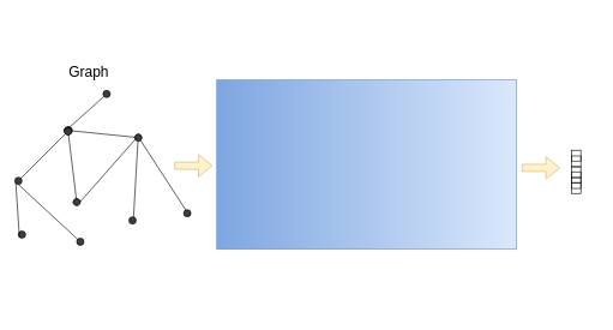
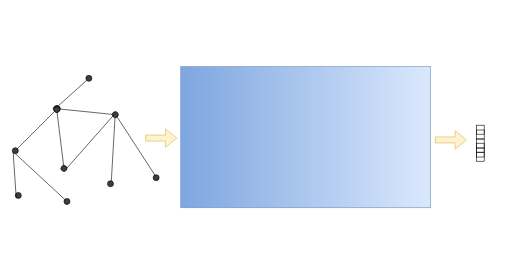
  <mxCell id="0" />
  <mxCell id="1" parent="0" />
  <mxCell id="2" value="" style="rounded=0;whiteSpace=wrap;html=1;rotation=90;gradientColor=#7ea6e0;fillColor=#dae8fc;strokeColor=#6c8ebf;" parent="1" vertex="1"><mxGeometry x="391" y="20" width="235" height="416" as="geometry" /></mxCell>
  <mxCell id="3" value="" style="group;rotation=51;" parent="1" vertex="1" connectable="0"><mxGeometry x="102.5" y="145.5" width="106.5" height="194.5" as="geometry" /></mxCell>
  <mxCell id="4" value="" style="endArrow=none;html=1;" parent="3" edge="1"><mxGeometry width="50" height="50" relative="1" as="geometry"><mxPoint x="-9" y="35" as="sourcePoint" /><mxPoint x="89" y="45" as="targetPoint" /></mxGeometry></mxCell>
  <mxCell id="5" value="" style="ellipse;whiteSpace=wrap;html=1;aspect=fixed;fillColor=#3D3D3D;rotation=51;" parent="3" vertex="1"><mxGeometry x="-14" y="30" width="10" height="10" as="geometry" /></mxCell>
  <mxCell id="6" value="" style="ellipse;whiteSpace=wrap;html=1;aspect=fixed;fillColor=#3D3D3D;rotation=51;" parent="3" vertex="1"><mxGeometry x="84" y="40" width="10" height="10" as="geometry" /></mxCell>
  <mxCell id="7" value="" style="group" parent="3" vertex="1" connectable="0"><mxGeometry x="-82.5" y="30" width="189" height="164.5" as="geometry" /></mxCell>
  <mxCell id="8" value="" style="endArrow=none;html=1;" parent="7" edge="1"><mxGeometry width="50" height="50" relative="1" as="geometry"><mxPoint x="5" y="75" as="sourcePoint" /><mxPoint x="75" y="5" as="targetPoint" /></mxGeometry></mxCell>
  <mxCell id="9" value="" style="ellipse;whiteSpace=wrap;html=1;aspect=fixed;fillColor=#3D3D3D;" parent="7" vertex="1"><mxGeometry y="70" width="10" height="10" as="geometry" /></mxCell>
  <mxCell id="10" value="" style="ellipse;whiteSpace=wrap;html=1;aspect=fixed;fillColor=#3D3D3D;" parent="7" vertex="1"><mxGeometry x="70" width="10" height="10" as="geometry" /></mxCell>
  <mxCell id="11" value="" style="group;rotation=166;" parent="7" vertex="1" connectable="0"><mxGeometry x="40" y="15.5" width="149" height="119.5" as="geometry" /></mxCell>
  <mxCell id="12" value="" style="endArrow=none;html=1;" parent="11" edge="1"><mxGeometry width="50" height="50" relative="1" as="geometry"><mxPoint x="34" y="-9" as="sourcePoint" /><mxPoint x="46" y="89" as="targetPoint" /></mxGeometry></mxCell>
  <mxCell id="13" value="" style="ellipse;whiteSpace=wrap;html=1;aspect=fixed;fillColor=#3D3D3D;rotation=128;" parent="11" vertex="1"><mxGeometry x="29" y="-14" width="10" height="10" as="geometry" /></mxCell>
  <mxCell id="14" value="" style="ellipse;whiteSpace=wrap;html=1;aspect=fixed;fillColor=#3D3D3D;rotation=128;" parent="11" vertex="1"><mxGeometry x="41" y="84" width="10" height="10" as="geometry" /></mxCell>
  <mxCell id="15" value="" style="endArrow=none;html=1;entryX=1;entryY=1;entryDx=0;entryDy=0;exitX=1;exitY=1;exitDx=0;exitDy=0;" parent="11" source="6" edge="1"><mxGeometry width="50" height="50" relative="1" as="geometry"><mxPoint x="132" y="24.5" as="sourcePoint" /><mxPoint x="124.849" y="111.012" as="targetPoint" /></mxGeometry></mxCell>
  <mxCell id="16" value="" style="endArrow=none;html=1;exitX=0;exitY=0;exitDx=0;exitDy=0;" parent="11" source="14" edge="1"><mxGeometry width="50" height="50" relative="1" as="geometry"><mxPoint x="79" y="50" as="sourcePoint" /><mxPoint x="129" as="targetPoint" /></mxGeometry></mxCell>
  <mxCell id="17" value="" style="ellipse;whiteSpace=wrap;html=1;aspect=fixed;fillColor=#3D3D3D;" parent="11" vertex="1"><mxGeometry x="118.5" y="109.5" width="10" height="10" as="geometry" /></mxCell>
  <mxCell id="18" value="" style="endArrow=none;html=1;exitX=0.5;exitY=1;exitDx=0;exitDy=0;" parent="7" source="19" edge="1"><mxGeometry width="50" height="50" relative="1" as="geometry"><mxPoint x="8" y="172.5" as="sourcePoint" /><mxPoint x="91" y="160.5" as="targetPoint" /></mxGeometry></mxCell>
  <mxCell id="19" value="" style="ellipse;whiteSpace=wrap;html=1;aspect=fixed;fillColor=#3D3D3D;" parent="7" vertex="1"><mxGeometry x="86" y="154.5" width="10" height="10" as="geometry" /></mxCell>
  <mxCell id="20" value="" style="endArrow=none;html=1;exitX=0.5;exitY=1;exitDx=0;exitDy=0;" parent="7" source="9" target="19" edge="1"><mxGeometry width="50" height="50" relative="1" as="geometry"><mxPoint x="156" y="267.5" as="sourcePoint" /><mxPoint x="242" y="348" as="targetPoint" /></mxGeometry></mxCell>
  <mxCell id="21" value="" style="ellipse;whiteSpace=wrap;html=1;aspect=fixed;fillColor=#3D3D3D;" parent="7" vertex="1"><mxGeometry x="5" y="144.5" width="10" height="10" as="geometry" /></mxCell>
  <mxCell id="22" value="" style="endArrow=none;html=1;exitX=0;exitY=1;exitDx=0;exitDy=0;entryX=0;entryY=1;entryDx=0;entryDy=0;" parent="7" source="21" target="9" edge="1"><mxGeometry width="50" height="50" relative="1" as="geometry"><mxPoint x="-26" y="124.5" as="sourcePoint" /><mxPoint x="24" y="74.5" as="targetPoint" /></mxGeometry></mxCell>
  <mxCell id="23" value="" style="endArrow=none;html=1;exitX=1;exitY=0.5;exitDx=0;exitDy=0;" parent="1" source="6" edge="1"><mxGeometry width="50" height="50" relative="1" as="geometry"><mxPoint x="248" y="267" as="sourcePoint" /><mxPoint x="260" y="295" as="targetPoint" /></mxGeometry></mxCell>
  <mxCell id="24" value="" style="endArrow=none;html=1;" parent="1" source="26" edge="1"><mxGeometry width="50" height="50" relative="1" as="geometry"><mxPoint x="94" y="178" as="sourcePoint" /><mxPoint x="144" y="128" as="targetPoint" /></mxGeometry></mxCell>
  <mxCell id="25" value="" style="ellipse;whiteSpace=wrap;html=1;aspect=fixed;fillColor=#3D3D3D;" parent="1" vertex="1"><mxGeometry x="254.5" y="290.5" width="10" height="10" as="geometry" /></mxCell>
  <mxCell id="26" value="" style="ellipse;whiteSpace=wrap;html=1;aspect=fixed;fillColor=#3D3D3D;" parent="1" vertex="1"><mxGeometry x="142.5" y="125" width="10" height="10" as="geometry" /></mxCell>
  <mxCell id="27" value="" style="endArrow=none;html=1;" parent="1" target="26" edge="1"><mxGeometry width="50" height="50" relative="1" as="geometry"><mxPoint x="94" y="178" as="sourcePoint" /><mxPoint x="144" y="128" as="targetPoint" /></mxGeometry></mxCell>
  <mxCell id="28" value="" style="shape=flexArrow;endArrow=classic;html=1;fillColor=#fff2cc;strokeColor=#d6b656;" parent="1" edge="1"><mxGeometry width="50" height="50" relative="1" as="geometry"><mxPoint x="241.5" y="229.5" as="sourcePoint" /><mxPoint x="294.5" y="229.5" as="targetPoint" /></mxGeometry></mxCell>
  <mxCell id="29" value="" style="group;rotation=90;" parent="1" vertex="1" connectable="0"><mxGeometry x="768.857" y="231" width="60" height="13" as="geometry" /></mxCell>
  <mxCell id="30" value="" style="group;rotation=90;" parent="29" vertex="1" connectable="0"><mxGeometry width="60" height="13" as="geometry" /></mxCell>
  <mxCell id="31" value="" style="rounded=0;whiteSpace=wrap;html=1;fillColor=none;rotation=90;" parent="30" vertex="1"><mxGeometry x="23" y="-22" width="15" height="13" as="geometry" /></mxCell>
  <mxCell id="32" value="" style="rounded=0;whiteSpace=wrap;html=1;fillColor=none;rotation=90;" parent="30" vertex="1"><mxGeometry x="23" y="-14" width="15" height="13" as="geometry" /></mxCell>
  <mxCell id="33" value="" style="rounded=0;whiteSpace=wrap;html=1;fillColor=none;rotation=90;" parent="30" vertex="1"><mxGeometry x="23" y="1" width="15" height="13" as="geometry" /></mxCell>
  <mxCell id="34" value="" style="rounded=0;whiteSpace=wrap;html=1;fillColor=none;rotation=90;" parent="30" vertex="1"><mxGeometry x="23" y="8" width="15" height="13" as="geometry" /></mxCell>
  <mxCell id="35" value="" style="rounded=0;whiteSpace=wrap;html=1;fillColor=none;rotation=90;" parent="30" vertex="1"><mxGeometry x="23" y="23" width="15" height="13" as="geometry" /></mxCell>
  <mxCell id="36" value="" style="rounded=0;whiteSpace=wrap;html=1;fillColor=none;rotation=90;" parent="30" vertex="1"><mxGeometry x="23" y="16" width="15" height="13" as="geometry" /></mxCell>
- <mxCell id="37" value="&lt;font style=&quot;font-size: 20px&quot;&gt;Graph&lt;/font&gt;" style="text;html=1;strokeColor=none;fillColor=none;align=center;verticalAlign=middle;whiteSpace=wrap;rounded=0;" parent="1" vertex="1"><mxGeometry x="102.5" y="89" width="40" height="20" as="geometry" /></mxCell>
  <mxCell id="38" value="" style="shape=flexArrow;endArrow=classic;html=1;fillColor=#fff2cc;strokeColor=#d6b656;" parent="1" edge="1"><mxGeometry width="50" height="50" relative="1" as="geometry"><mxPoint x="724" y="232.5" as="sourcePoint" /><mxPoint x="777" y="232.5" as="targetPoint" /></mxGeometry></mxCell>
